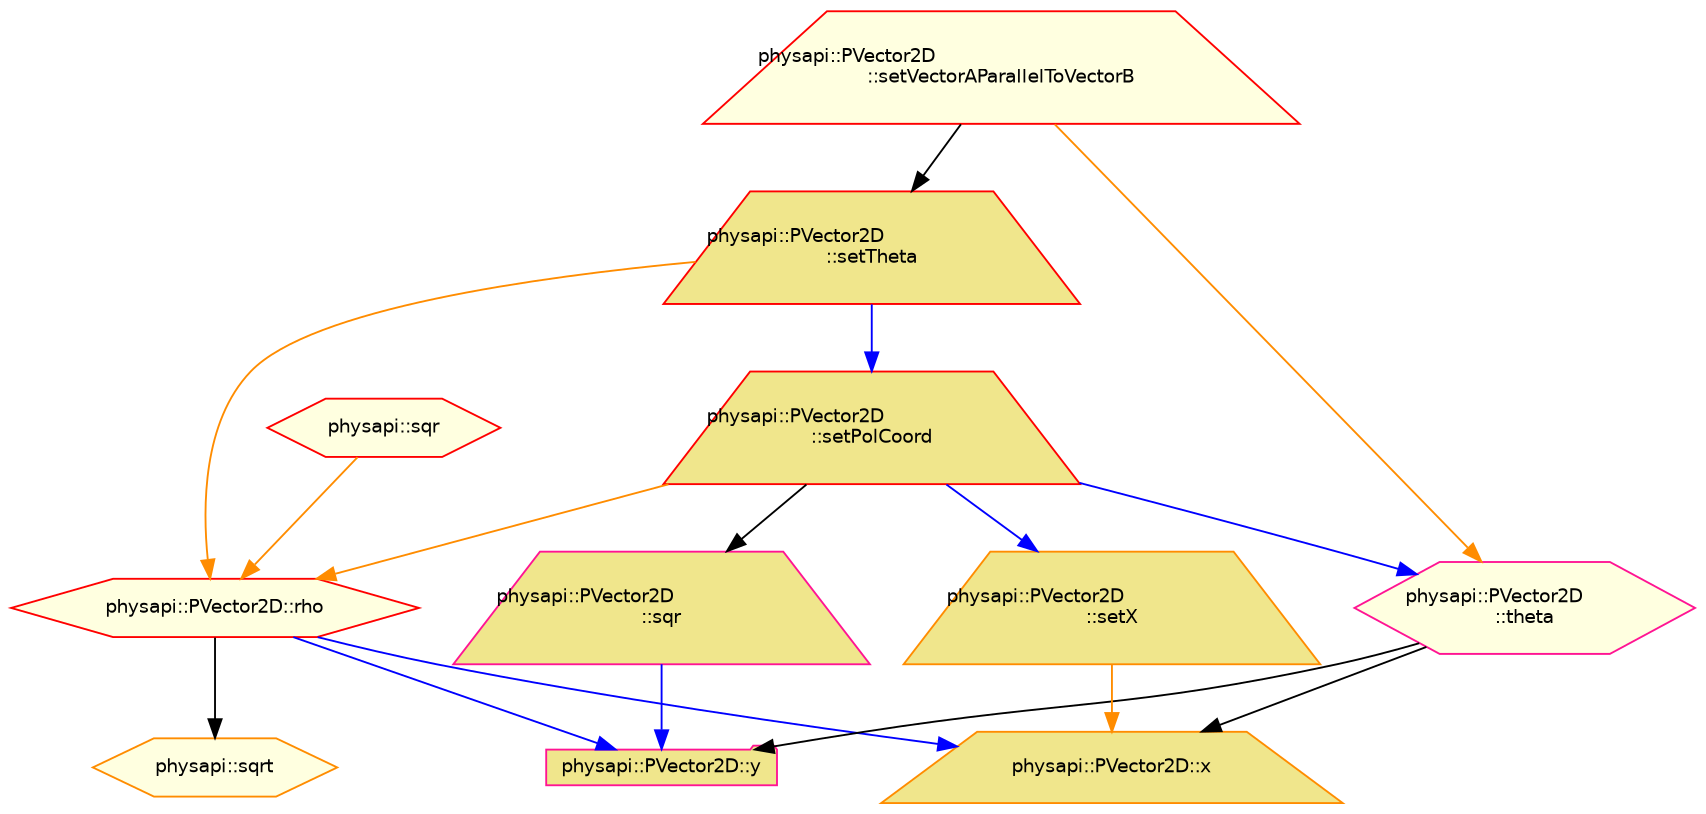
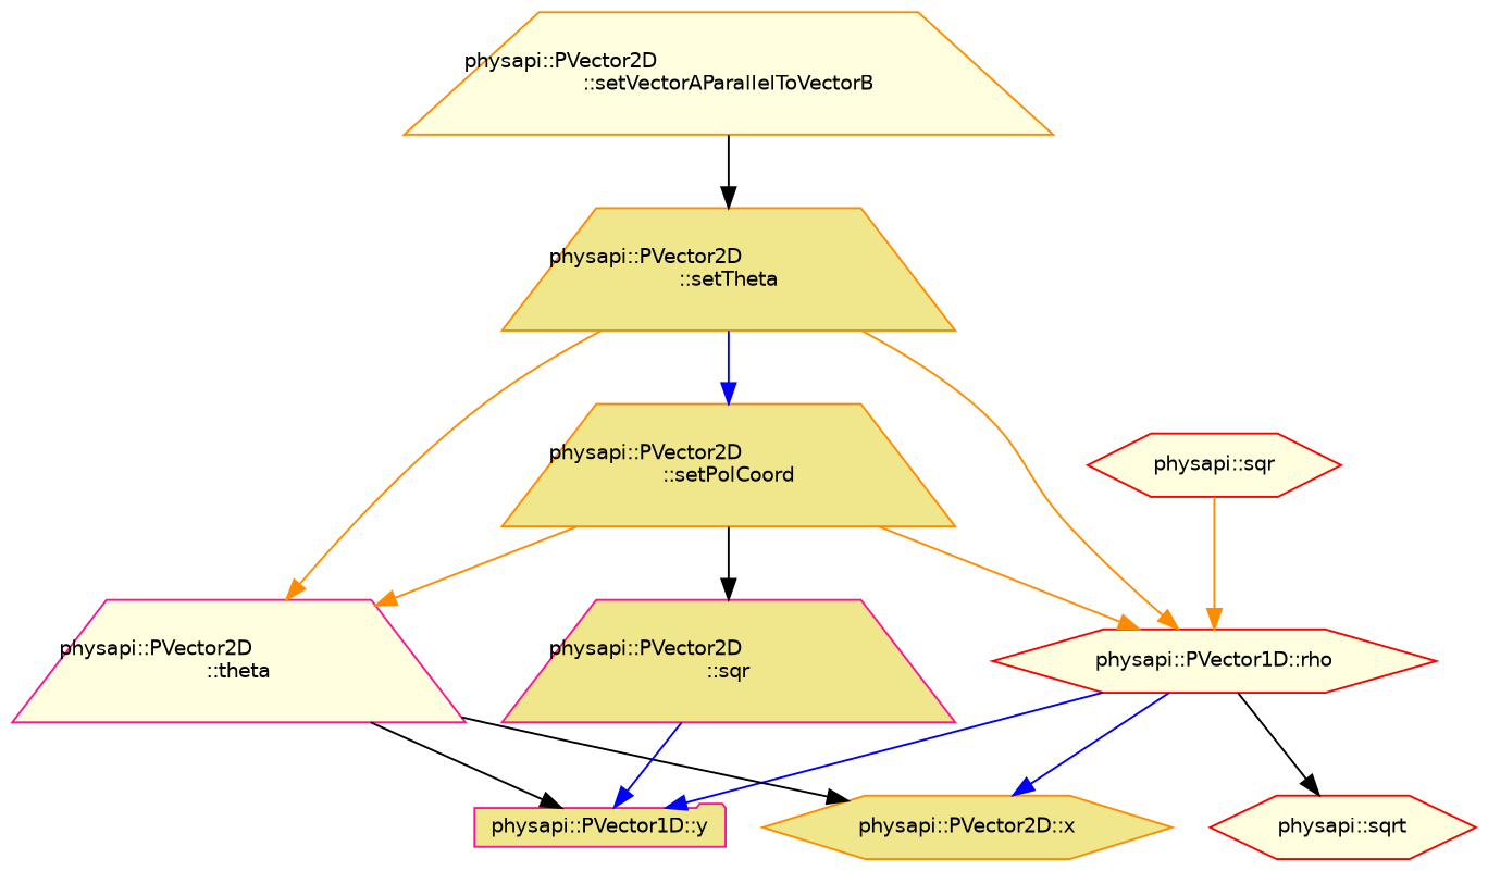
  digraph {
    rankdir=TB
    node [color=darkorange fillcolor=khaki fontname=Helvetica fontsize=10 shape=trapezium style=filled]
    edge [color=darkorange fontname=Helvetica fontsize=10 labelfontname=Helvetica labelfontsize=10 style=solid]
-   n1 [color=red fillcolor=lightyellow fontcolor=black height=0.2 label="physapi::PVector2D\l::setVectorAParallelToVectorB" width=0.4]
-   n2 [color=red height=0.2 label="physapi::PVector2D\l::setTheta" width=0.4]
-   n3 [color=red fillcolor=lightyellow height=0.2 label="physapi::PVector2D::rho" shape=hexagon width=0.4]
-   n4 [color=red height=0.2 label="physapi::PVector2D\l::setPolCoord" width=0.4]
-   n5 [color=deeppink fillcolor=lightyellow height=0.2 label="physapi::PVector2D\l::theta" shape=hexagon width=0.4]
-   n6 [fillcolor=lightyellow height=0.2 label="physapi::sqrt" shape=hexagon width=0.4]
-   n7 [height=0.2 label="physapi::PVector2D::x" width=0.4]
-   n8 [color=deeppink height=0.2 label="physapi::PVector2D::y" shape=folder width=0.4]
-   n9 [height=0.2 label="physapi::PVector2D\l::setX" width=0.4]
+   n1 [fillcolor=lightyellow fontcolor=black height=0.2 label="physapi::PVector2D\l::setVectorAParallelToVectorB" width=0.4]
+   n2 [height=0.2 label="physapi::PVector2D\l::setTheta" width=0.4]
+   n3 [color=red fillcolor=lightyellow height=0.2 label="physapi::PVector1D::rho" shape=hexagon width=0.4]
+   n4 [height=0.2 label="physapi::PVector2D\l::setPolCoord" width=0.4]
+   n5 [color=deeppink fillcolor=lightyellow height=0.2 label="physapi::PVector2D\l::theta" width=0.4]
+   n6 [color=red fillcolor=lightyellow height=0.2 label="physapi::sqrt" shape=hexagon width=0.4]
+   n7 [height=0.2 label="physapi::PVector2D::x" shape=hexagon width=0.4]
+   n8 [color=deeppink height=0.2 label="physapi::PVector1D::y" shape=folder width=0.4]
    n10 [color=deeppink height=0.2 label="physapi::PVector2D\l::sqr" width=0.4]
    n11 [color=red fillcolor=lightyellow height=0.2 label="physapi::sqr" shape=hexagon width=0.4]
    n1 -> n2 [color=black]
    n2 -> n3
    n2 -> n4 [color=blue]
-   n1 -> n5
+   n2 -> n5
    n3 -> n6 [color=black]
    n3 -> n7 [color=blue]
    n3 -> n8 [color=blue]
    n4 -> n3
-   n4 -> n5 [color=blue]
-   n4 -> n9 [color=blue]
+   n4 -> n5
    n4 -> n10 [color=black]
    n5 -> n7 [color=black]
    n5 -> n8 [color=black]
-   n9 -> n7
    n10 -> n8 [color=blue]
    n11 -> n3
  }
